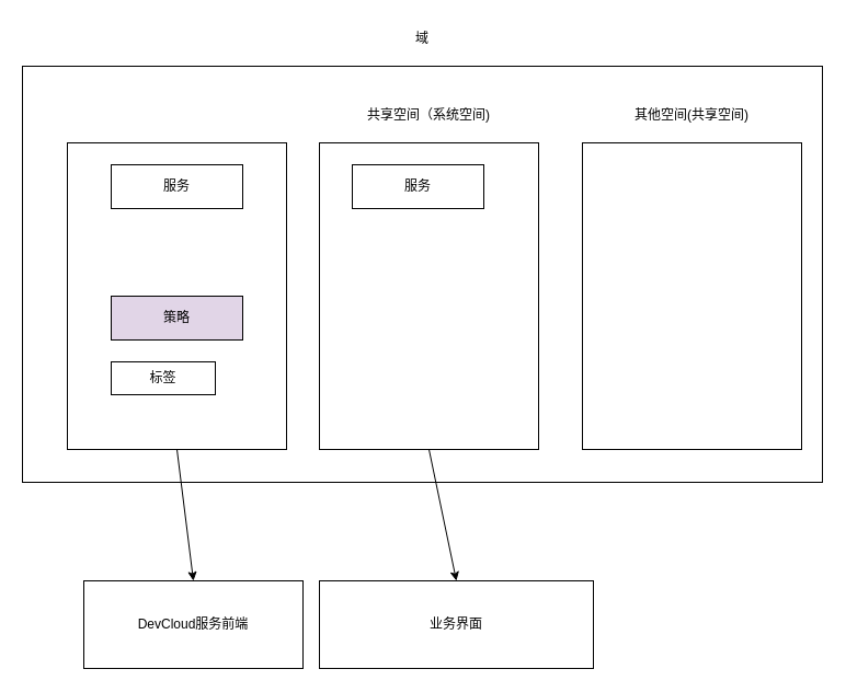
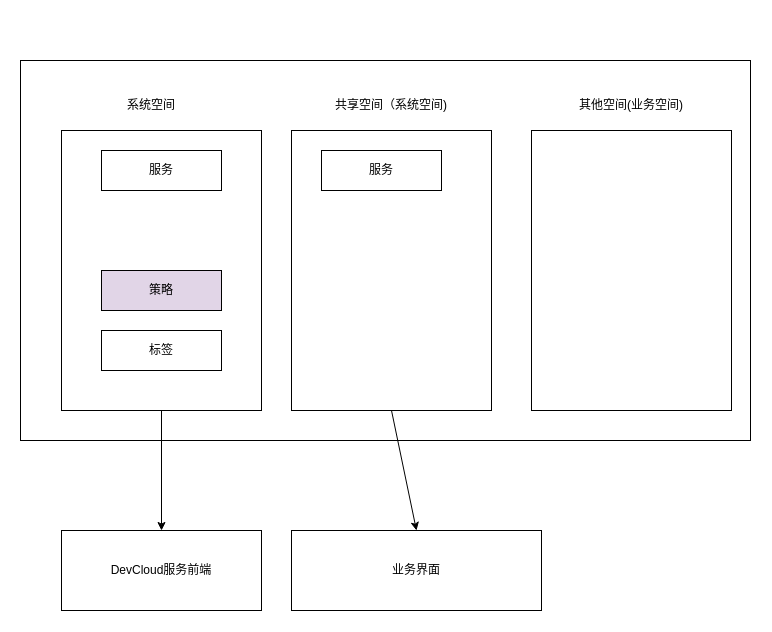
  <mxCell id="0" />
  <mxCell id="1" parent="0" />
  <mxCell id="2" value="" style="rounded=0;whiteSpace=wrap;html=1;" parent="1" vertex="1"><mxGeometry x="20" y="60" width="730" height="380" as="geometry" /></mxCell>
  <mxCell id="3" style="edgeStyle=none;html=1;exitX=0.5;exitY=1;exitDx=0;exitDy=0;entryX=0.5;entryY=0;entryDx=0;entryDy=0;" edge="1" parent="1" source="4" target="17"><mxGeometry relative="1" as="geometry" /></mxCell>
  <mxCell id="4" value="" style="rounded=0;whiteSpace=wrap;html=1;" parent="1" vertex="1"><mxGeometry x="291" y="130" width="200" height="280" as="geometry" /></mxCell>
- <mxCell id="5" value="域" style="text;html=1;strokeColor=none;fillColor=none;align=center;verticalAlign=middle;whiteSpace=wrap;rounded=0;" parent="1" vertex="1"><mxGeometry x="355" y="20" width="60" height="30" as="geometry" /></mxCell>
  <mxCell id="6" value="共享空间（系统空间)" style="text;html=1;strokeColor=none;fillColor=none;align=center;verticalAlign=middle;whiteSpace=wrap;rounded=0;" parent="1" vertex="1"><mxGeometry x="321" y="90" width="140" height="30" as="geometry" /></mxCell>
  <mxCell id="7" style="edgeStyle=none;html=1;exitX=0.5;exitY=1;exitDx=0;exitDy=0;entryX=0.5;entryY=0;entryDx=0;entryDy=0;" edge="1" parent="1" source="8" target="14"><mxGeometry relative="1" as="geometry" /></mxCell>
  <mxCell id="8" value="" style="rounded=0;whiteSpace=wrap;html=1;" parent="1" vertex="1"><mxGeometry x="61" y="130" width="200" height="280" as="geometry" /></mxCell>
  <mxCell id="9" value="" style="rounded=0;whiteSpace=wrap;html=1;" parent="1" vertex="1"><mxGeometry x="531" y="130" width="200" height="280" as="geometry" /></mxCell>
- <mxCell id="11" value="其他空间(共享空间)" style="text;html=1;strokeColor=none;fillColor=none;align=center;verticalAlign=middle;whiteSpace=wrap;rounded=0;" parent="1" vertex="1"><mxGeometry x="571" y="90" width="120" height="30" as="geometry" /></mxCell>
+ <mxCell id="10" value="系统空间" style="text;html=1;strokeColor=none;fillColor=none;align=center;verticalAlign=middle;whiteSpace=wrap;rounded=0;" parent="1" vertex="1"><mxGeometry x="121" y="90" width="60" height="30" as="geometry" /></mxCell>
+ <mxCell id="11" value="其他空间(业务空间)" style="text;html=1;strokeColor=none;fillColor=none;align=center;verticalAlign=middle;whiteSpace=wrap;rounded=0;" parent="1" vertex="1"><mxGeometry x="571" y="90" width="120" height="30" as="geometry" /></mxCell>
  <mxCell id="12" value="服务" style="rounded=0;whiteSpace=wrap;html=1;" vertex="1" parent="1"><mxGeometry x="321" y="150" width="120" height="40" as="geometry" /></mxCell>
  <mxCell id="13" value="服务" style="rounded=0;whiteSpace=wrap;html=1;" vertex="1" parent="1"><mxGeometry x="101" y="150" width="120" height="40" as="geometry" /></mxCell>
- <mxCell id="14" value="DevCloud服务前端" style="rounded=0;whiteSpace=wrap;html=1;" vertex="1" parent="1"><mxGeometry x="76" y="530" width="200" height="80" as="geometry" /></mxCell>
+ <mxCell id="14" value="DevCloud服务前端" style="rounded=0;whiteSpace=wrap;html=1;" vertex="1" parent="1"><mxGeometry x="61" y="530" width="200" height="80" as="geometry" /></mxCell>
  <mxCell id="15" value="策略" style="rounded=0;whiteSpace=wrap;html=1;fillColor=#e1d5e7;" vertex="1" parent="1"><mxGeometry x="101" y="270" width="120" height="40" as="geometry" /></mxCell>
- <mxCell id="16" value="标签" style="rounded=0;whiteSpace=wrap;html=1;" vertex="1" parent="1"><mxGeometry x="101" y="330" width="95" height="30" as="geometry" /></mxCell>
+ <mxCell id="16" value="标签" style="rounded=0;whiteSpace=wrap;html=1;" vertex="1" parent="1"><mxGeometry x="101" y="330" width="120" height="40" as="geometry" /></mxCell>
  <mxCell id="17" value="业务界面" style="rounded=0;whiteSpace=wrap;html=1;" vertex="1" parent="1"><mxGeometry x="291" y="530" width="250" height="80" as="geometry" /></mxCell>
